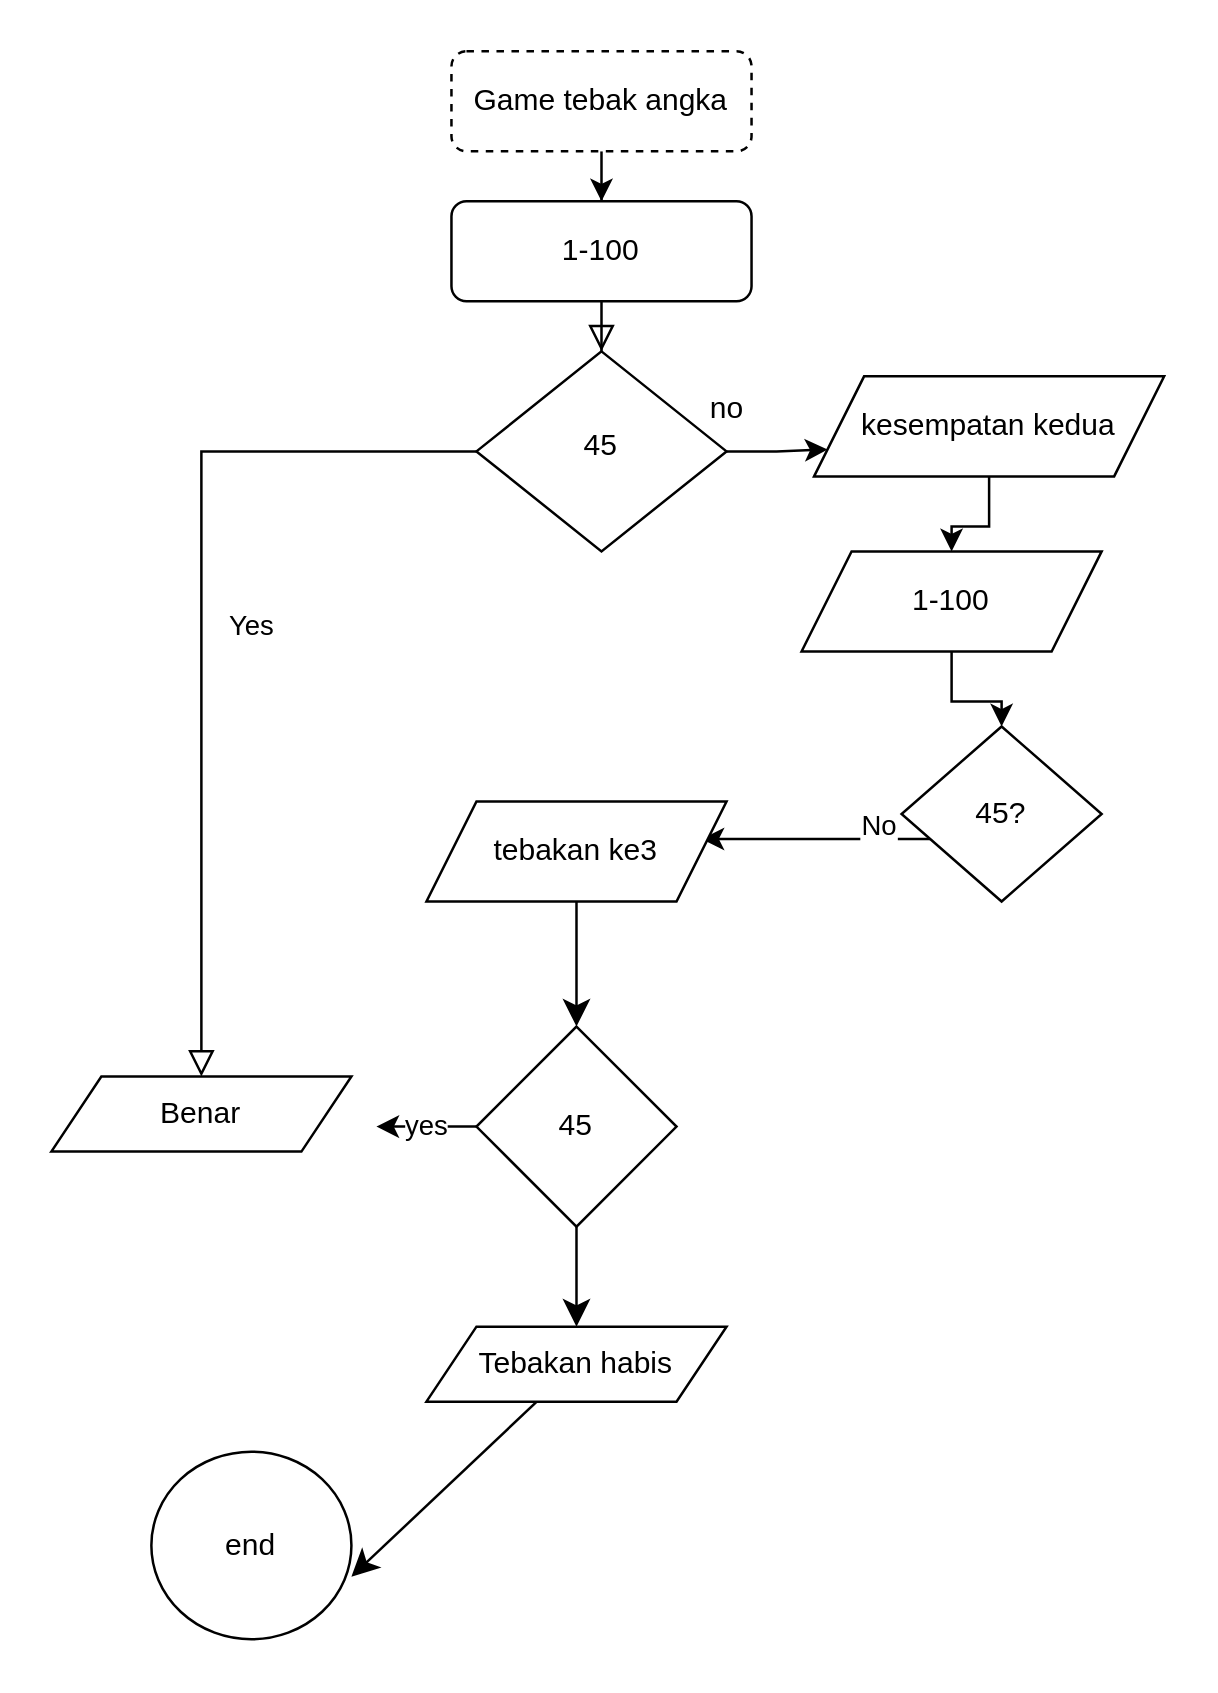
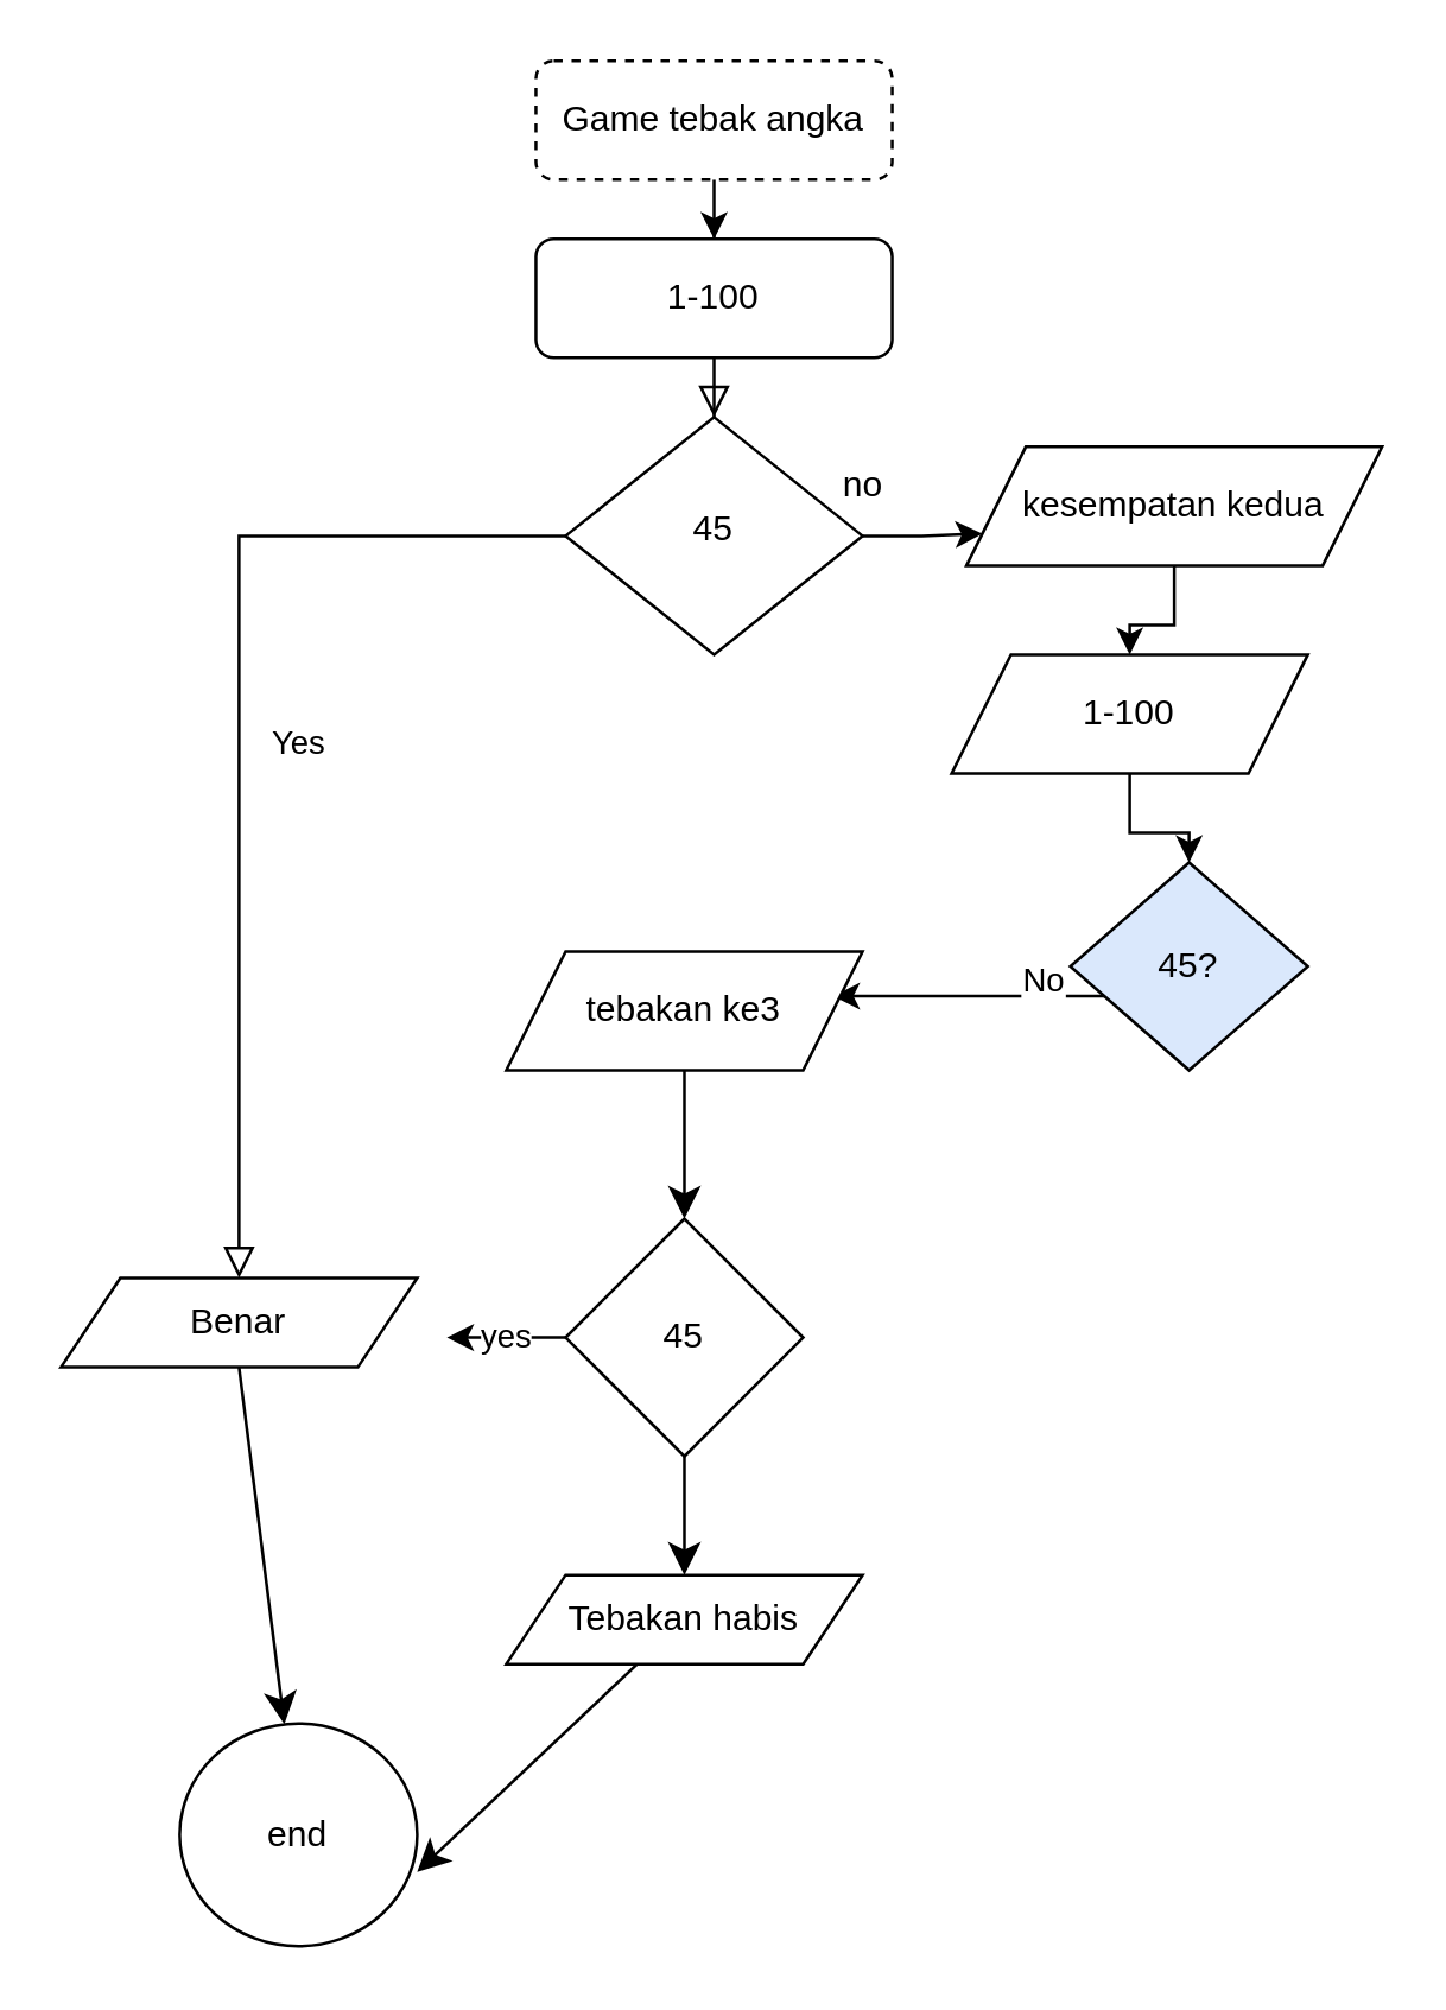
  <mxCell id="0" />
  <mxCell id="1" parent="0" />
  <mxCell id="2" value="" style="rounded=0;html=1;jettySize=auto;orthogonalLoop=1;fontSize=11;endArrow=block;endFill=0;endSize=8;strokeWidth=1;shadow=0;labelBackgroundColor=none;edgeStyle=orthogonalEdgeStyle;" parent="1" target="5" edge="1" source="28"><mxGeometry relative="1" as="geometry"><mxPoint x="190" y="80" as="sourcePoint" /></mxGeometry></mxCell>
  <mxCell id="3" value="Yes" style="rounded=0;html=1;jettySize=auto;orthogonalLoop=1;fontSize=11;endArrow=block;endFill=0;endSize=8;strokeWidth=1;shadow=0;labelBackgroundColor=none;edgeStyle=orthogonalEdgeStyle;" parent="1" source="5" target="22" edge="1"><mxGeometry y="20" relative="1" as="geometry"><mxPoint as="offset" /><mxPoint x="10" y="330" as="targetPoint" /><Array as="points"><mxPoint x="80" y="180" /></Array></mxGeometry></mxCell>
  <mxCell id="4" style="edgeStyle=orthogonalEdgeStyle;rounded=0;orthogonalLoop=1;jettySize=auto;html=1;exitX=1;exitY=0.5;exitDx=0;exitDy=0;entryX=0;entryY=0.75;entryDx=0;entryDy=0;" parent="1" source="5" target="9" edge="1"><mxGeometry relative="1" as="geometry" /></mxCell>
  <mxCell id="5" value="&lt;font style=&quot;vertical-align: inherit;&quot;&gt;&lt;font style=&quot;vertical-align: inherit;&quot;&gt;45&lt;/font&gt;&lt;/font&gt;" style="rhombus;whiteSpace=wrap;html=1;shadow=0;fontFamily=Helvetica;fontSize=12;align=center;strokeWidth=1;spacing=6;spacingTop=-4;" parent="1" vertex="1"><mxGeometry x="190" y="140" width="100" height="80" as="geometry" /></mxCell>
  <mxCell id="6" value="" style="edgeStyle=orthogonalEdgeStyle;rounded=0;orthogonalLoop=1;jettySize=auto;html=1;" parent="1" source="7" target="28" edge="1"><mxGeometry relative="1" as="geometry" /></mxCell>
  <mxCell id="7" value="&lt;font style=&quot;vertical-align: inherit;&quot;&gt;&lt;font style=&quot;vertical-align: inherit;&quot;&gt;Game tebak angka&lt;/font&gt;&lt;/font&gt;" style="rounded=1;whiteSpace=wrap;html=1;fontSize=12;glass=0;strokeWidth=1;shadow=0;dashed=1;" parent="1" vertex="1"><mxGeometry x="180" y="20" width="120" height="40" as="geometry" /></mxCell>
  <mxCell id="8" style="edgeStyle=orthogonalEdgeStyle;rounded=0;orthogonalLoop=1;jettySize=auto;html=1;" parent="1" source="9" target="13" edge="1"><mxGeometry relative="1" as="geometry"><mxPoint x="620" y="250" as="targetPoint" /></mxGeometry></mxCell>
  <mxCell id="9" value="&lt;font style=&quot;vertical-align: inherit;&quot;&gt;&lt;font style=&quot;vertical-align: inherit;&quot;&gt;kesempatan kedua&lt;/font&gt;&lt;/font&gt;" style="shape=parallelogram;perimeter=parallelogramPerimeter;whiteSpace=wrap;html=1;fixedSize=1;" parent="1" vertex="1"><mxGeometry x="325" y="150" width="140" height="40" as="geometry" /></mxCell>
  <mxCell id="10" style="edgeStyle=orthogonalEdgeStyle;rounded=0;orthogonalLoop=1;jettySize=auto;html=1;exitX=0.5;exitY=1;exitDx=0;exitDy=0;" parent="1" source="9" target="9" edge="1"><mxGeometry relative="1" as="geometry" /></mxCell>
  <mxCell id="11" value="&lt;font style=&quot;vertical-align: inherit;&quot;&gt;&lt;font style=&quot;vertical-align: inherit;&quot;&gt;no&lt;/font&gt;&lt;/font&gt;" style="text;html=1;align=center;verticalAlign=middle;resizable=0;points=[];autosize=1;strokeColor=none;fillColor=none;" parent="1" vertex="1"><mxGeometry x="270" y="148" width="40" height="30" as="geometry" /></mxCell>
  <mxCell id="12" style="edgeStyle=orthogonalEdgeStyle;rounded=0;orthogonalLoop=1;jettySize=auto;html=1;exitX=0.5;exitY=1;exitDx=0;exitDy=0;" parent="1" source="13" target="15" edge="1"><mxGeometry relative="1" as="geometry"><mxPoint x="630" y="300" as="targetPoint" /></mxGeometry></mxCell>
  <mxCell id="13" value="&lt;font style=&quot;vertical-align: inherit;&quot;&gt;&lt;font style=&quot;vertical-align: inherit;&quot;&gt;1-100&lt;/font&gt;&lt;/font&gt;" style="shape=parallelogram;perimeter=parallelogramPerimeter;whiteSpace=wrap;html=1;fixedSize=1;" parent="1" vertex="1"><mxGeometry x="320" y="220" width="120" height="40" as="geometry" /></mxCell>
  <mxCell id="14" value="&lt;font style=&quot;vertical-align: inherit;&quot;&gt;&lt;font style=&quot;vertical-align: inherit;&quot;&gt;No&lt;/font&gt;&lt;/font&gt;" style="edgeStyle=orthogonalEdgeStyle;rounded=0;orthogonalLoop=1;jettySize=auto;html=1;exitX=0;exitY=0.5;exitDx=0;exitDy=0;" parent="1" edge="1"><mxGeometry x="-0.025" y="-5" relative="1" as="geometry"><mxPoint x="280" y="335" as="targetPoint" /><mxPoint x="-1" as="offset" /><mxPoint x="400" y="315" as="sourcePoint" /><Array as="points"><mxPoint x="400" y="325" /><mxPoint x="371" y="325" /><mxPoint x="371" y="335" /></Array></mxGeometry></mxCell>
- <mxCell id="15" value="&lt;font style=&quot;vertical-align: inherit;&quot;&gt;&lt;font style=&quot;vertical-align: inherit;&quot;&gt;45?&lt;/font&gt;&lt;/font&gt;" style="rhombus;whiteSpace=wrap;html=1;" parent="1" vertex="1"><mxGeometry x="360" y="290" width="80" height="70" as="geometry" /></mxCell>
+ <mxCell id="15" value="&lt;font style=&quot;vertical-align: inherit;&quot;&gt;&lt;font style=&quot;vertical-align: inherit;&quot;&gt;45?&lt;/font&gt;&lt;/font&gt;" style="rhombus;whiteSpace=wrap;html=1;fillColor=#dae8fc;" parent="1" vertex="1"><mxGeometry x="360" y="290" width="80" height="70" as="geometry" /></mxCell>
  <mxCell id="16" value="" style="edgeStyle=none;curved=1;rounded=0;orthogonalLoop=1;jettySize=auto;html=1;fontSize=12;startSize=8;endSize=8;" parent="1" source="17" target="20" edge="1"><mxGeometry relative="1" as="geometry" /></mxCell>
  <mxCell id="17" value="&lt;font style=&quot;vertical-align: inherit;&quot;&gt;&lt;font style=&quot;vertical-align: inherit;&quot;&gt;&lt;font style=&quot;vertical-align: inherit;&quot;&gt;&lt;font style=&quot;vertical-align: inherit;&quot;&gt;tebakan ke3&lt;/font&gt;&lt;/font&gt;&lt;/font&gt;&lt;/font&gt;" style="shape=parallelogram;perimeter=parallelogramPerimeter;whiteSpace=wrap;html=1;fixedSize=1;" parent="1" vertex="1"><mxGeometry x="170" y="320" width="120" height="40" as="geometry" /></mxCell>
  <mxCell id="18" value="&lt;font style=&quot;vertical-align: inherit;&quot;&gt;&lt;font style=&quot;vertical-align: inherit;&quot;&gt;yes&lt;/font&gt;&lt;/font&gt;" style="edgeStyle=orthogonalEdgeStyle;rounded=0;orthogonalLoop=1;jettySize=auto;html=1;" parent="1" source="20" edge="1"><mxGeometry relative="1" as="geometry"><mxPoint x="150" y="450" as="targetPoint" /><Array as="points"><mxPoint x="200" y="450" /><mxPoint x="200" y="450" /></Array></mxGeometry></mxCell>
  <mxCell id="19" style="edgeStyle=none;curved=1;rounded=0;orthogonalLoop=1;jettySize=auto;html=1;fontSize=12;startSize=8;endSize=8;" parent="1" source="20" edge="1"><mxGeometry relative="1" as="geometry"><mxPoint x="230" y="530" as="targetPoint" /></mxGeometry></mxCell>
  <mxCell id="20" value="&lt;font style=&quot;vertical-align: inherit;&quot;&gt;&lt;font style=&quot;vertical-align: inherit;&quot;&gt;45&lt;/font&gt;&lt;/font&gt;" style="rhombus;whiteSpace=wrap;html=1;" parent="1" vertex="1"><mxGeometry x="190" y="410" width="80" height="80" as="geometry" /></mxCell>
+ <mxCell id="21" style="edgeStyle=none;curved=1;rounded=0;orthogonalLoop=1;jettySize=auto;html=1;exitX=0.5;exitY=1;exitDx=0;exitDy=0;fontSize=12;startSize=8;endSize=8;" parent="1" source="22" target="27" edge="1"><mxGeometry relative="1" as="geometry" /></mxCell>
  <mxCell id="22" value="&lt;font style=&quot;vertical-align: inherit;&quot;&gt;&lt;font style=&quot;vertical-align: inherit;&quot;&gt;Benar&lt;/font&gt;&lt;/font&gt;" style="shape=parallelogram;perimeter=parallelogramPerimeter;whiteSpace=wrap;html=1;fixedSize=1;" parent="1" vertex="1"><mxGeometry x="20" y="430" width="120" height="30" as="geometry" /></mxCell>
  <mxCell id="23" style="edgeStyle=none;curved=1;rounded=0;orthogonalLoop=1;jettySize=auto;html=1;fontSize=12;startSize=8;endSize=8;" parent="1" source="24" edge="1"><mxGeometry relative="1" as="geometry"><mxPoint x="140" y="630" as="targetPoint" /></mxGeometry></mxCell>
  <mxCell id="24" value="&lt;font style=&quot;vertical-align: inherit;&quot;&gt;&lt;font style=&quot;vertical-align: inherit;&quot;&gt;Tebakan habis&lt;/font&gt;&lt;/font&gt;" style="shape=parallelogram;perimeter=parallelogramPerimeter;whiteSpace=wrap;html=1;fixedSize=1;" parent="1" vertex="1"><mxGeometry x="170" y="530" width="120" height="30" as="geometry" /></mxCell>
  <mxCell id="25" style="edgeStyle=orthogonalEdgeStyle;rounded=0;orthogonalLoop=1;jettySize=auto;html=1;exitX=0.5;exitY=1;exitDx=0;exitDy=0;" parent="1" source="24" target="24" edge="1"><mxGeometry relative="1" as="geometry" /></mxCell>
  <mxCell id="26" style="edgeStyle=orthogonalEdgeStyle;rounded=0;orthogonalLoop=1;jettySize=auto;html=1;exitX=0.5;exitY=1;exitDx=0;exitDy=0;" parent="1" source="24" target="24" edge="1"><mxGeometry relative="1" as="geometry" /></mxCell>
  <mxCell id="27" value="&lt;font style=&quot;vertical-align: inherit;&quot;&gt;&lt;font style=&quot;vertical-align: inherit;&quot;&gt;end&lt;/font&gt;&lt;/font&gt;" style="ellipse;whiteSpace=wrap;html=1;" parent="1" vertex="1"><mxGeometry x="60" y="580" width="80" height="75" as="geometry" /></mxCell>
  <mxCell id="28" value="&lt;font style=&quot;vertical-align: inherit;&quot;&gt;&lt;font style=&quot;vertical-align: inherit;&quot;&gt;&lt;font style=&quot;vertical-align: inherit;&quot;&gt;&lt;font style=&quot;vertical-align: inherit;&quot;&gt;1-100&lt;/font&gt;&lt;/font&gt;&lt;/font&gt;&lt;/font&gt;" style="rounded=1;whiteSpace=wrap;html=1;fontSize=12;glass=0;strokeWidth=1;shadow=0;" parent="1" vertex="1"><mxGeometry x="180" y="80" width="120" height="40" as="geometry" /></mxCell>
